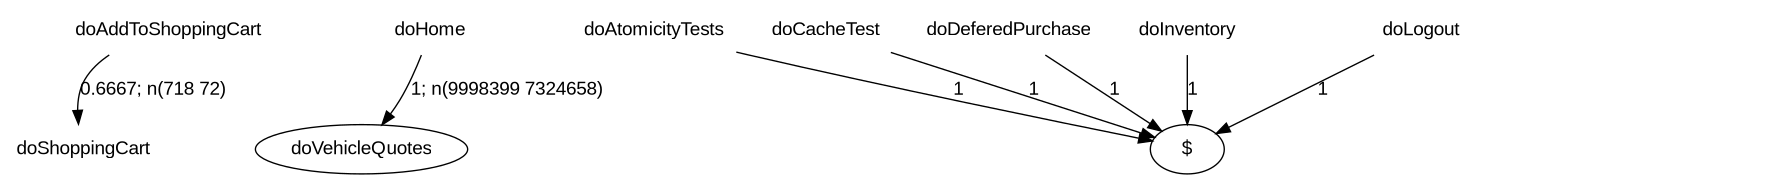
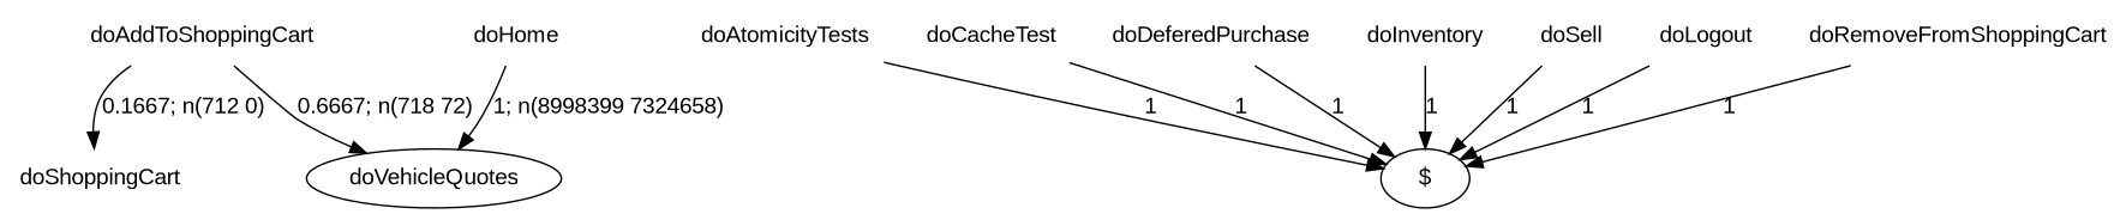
  digraph {
    fontname="Liberation Sans"
    node [fontname="Liberation Sans" shape=none]
    edge [fontname="Liberation Sans" style=solid]
    n1 [label=doAddToShoppingCart]
    doVehicleQuotes [shape=""]
    n3 [label=doShoppingCart]
    n4 [label=doHome]
    "$" [shape=""]
    n6 [label=doAtomicityTests]
    n7 [label=doCacheTest]
    n8 [label=doDeferedPurchase]
    n9 [label=doInventory]
+   n10 [label=doSell]
    n11 [label=doLogout]
-   n1 -> n3 [label="0.6667; n(718 72)"]
-   n4 -> doVehicleQuotes [label="1; n(9998399 7324658)"]
+   n12 [label=doRemoveFromShoppingCart]
+   n1 -> doVehicleQuotes [label="0.6667; n(718 72)"]
+   n1 -> n3 [label="0.1667; n(712 0)"]
+   n4 -> doVehicleQuotes [label="1; n(8998399 7324658)"]
    n6 -> "$" [label=1]
    n7 -> "$" [label=1]
    n8 -> "$" [label=1]
    n9 -> "$" [label=1]
+   n10 -> "$" [label=1]
    n11 -> "$" [label=1]
+   n12 -> "$" [label=1]
  }
